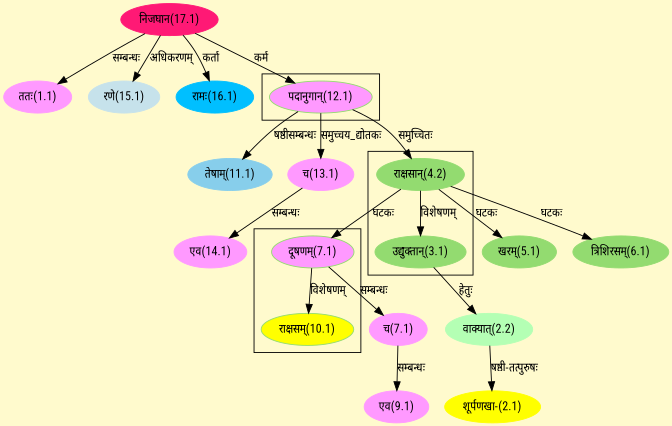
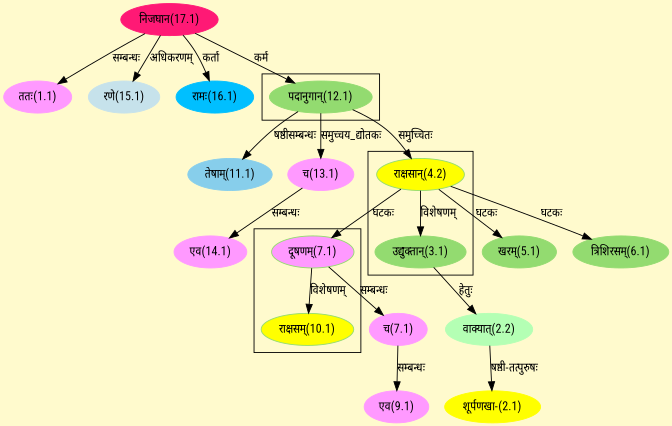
  digraph {
    bgcolor=lemonchiffon1
    compound=true
    fontname="Roboto Condensed"
    rankdir=BT
    node [color="#93DB70" fontname="Roboto Condensed" style=filled]
    edge [dir=back fontname="Roboto Condensed"]
    n1 [label="उद्युक्तान्(3.1)"]
-   n2 [label="राक्षसान्(4.2)"]
-   n3 [label="पदानुगान्(12.1)" fillcolor="#FF99FF"]
+   n2 [label="राक्षसान्(4.2)" fillcolor="#FFFF00"]
+   n3 [label="पदानुगान्(12.1)"]
    n4 [fillcolor="#FFFF00" label="राक्षसम्(10.1)"]
    n5 [fillcolor="#FF99FF" label="दूषणम्(7.1)"]
    n6 [color="#FF1975" label="निजघान(17.1)"]
    n7 [color="#FF99FF" label="ततः(1.1)"]
    n8 [color="#FFFF00" label="शूर्पणखा-(2.1)"]
    n9 [color="#B4FFB4" label="वाक्यात्(2.2)"]
    n10 [label="खरम्(5.1)"]
    n11 [label="त्रिशिरसम्(6.1)"]
    n12 [color="#FF99FF" label="च(7.1)"]
    n13 [color="#FF99FF" label="एव(9.1)"]
    n14 [color="#87CEEB" label="तेषाम्(11.1)"]
    n15 [color="#FF99FF" label="च(13.1)"]
    n16 [color="#FF99FF" label="एव(14.1)"]
    n17 [color="#C6E2EB" label="रणे(15.1)"]
    n18 [color="#00BFFF" label="रामः(16.1)"]
    subgraph cluster_1 {
      n1
      n2
    }
    subgraph cluster_2 {
      n3
    }
    subgraph cluster_3 {
      n4
      n5
    }
    n1 -> n2 [label="विशेषणम्"]
    n2 -> n3 [label="समुच्चितः"]
    n3 -> n6 [label="कर्म"]
    n4 -> n5 [label="विशेषणम्"]
    n5 -> n2 [label="घटकः"]
    n7 -> n6 [label="सम्बन्धः"]
    n8 -> n9 [label="षष्ठी-तत्पुरुषः"]
    n9 -> n1 [label="हेतुः"]
    n10 -> n2 [label="घटकः"]
    n11 -> n2 [label="घटकः"]
    n12 -> n5 [label="सम्बन्धः"]
    n13 -> n12 [label="सम्बन्धः"]
    n14 -> n3 [label="षष्ठीसम्बन्धः"]
    n15 -> n3 [label="समुच्चय_द्योतकः"]
    n16 -> n15 [label="सम्बन्धः"]
    n17 -> n6 [label="अधिकरणम्"]
    n18 -> n6 [label="कर्ता"]
  }
